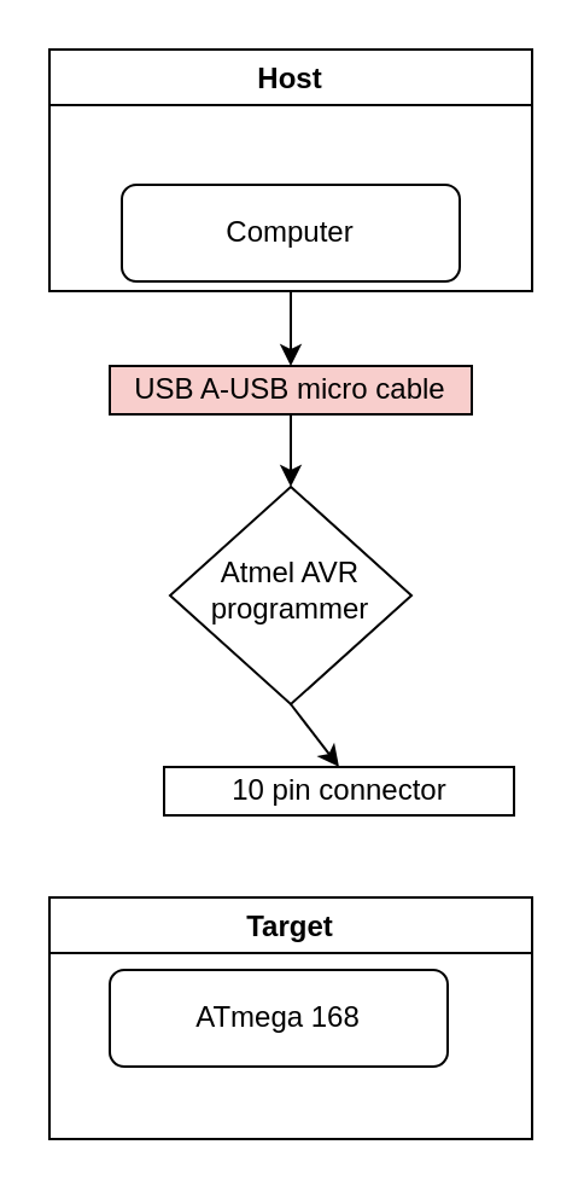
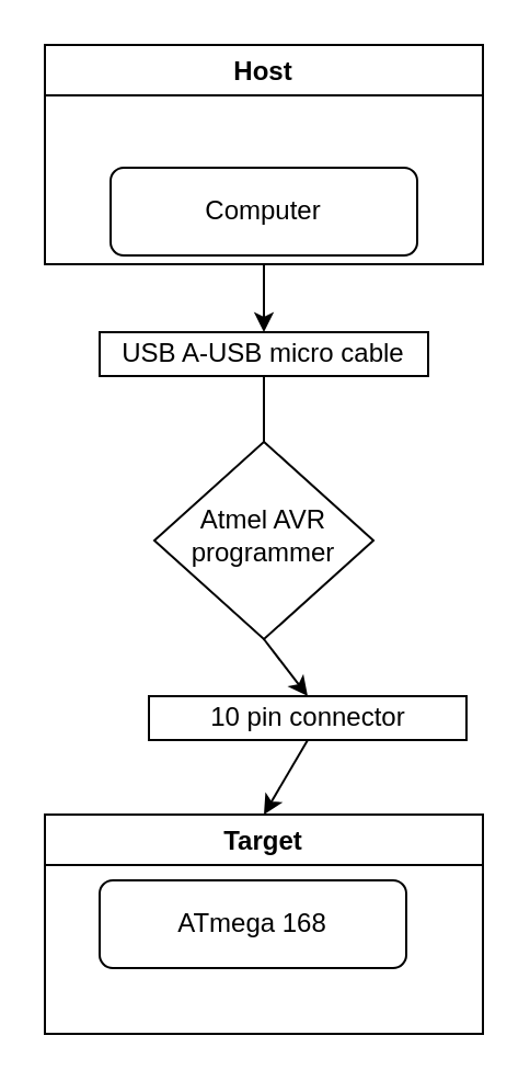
  <mxCell id="0" />
  <mxCell id="1" parent="0" />
  <mxCell id="2" value="Atmel AVR programmer" style="rhombus;whiteSpace=wrap;html=1;shadow=0;fontFamily=Helvetica;fontSize=12;align=center;strokeWidth=1;spacing=6;spacingTop=-4;" parent="1" vertex="1"><mxGeometry x="70" y="201" width="100" height="90" as="geometry" /></mxCell>
  <mxCell id="3" value="10 pin connector" style="rounded=0;whiteSpace=wrap;html=1;" vertex="1" parent="1"><mxGeometry x="67.5" y="317" width="145" height="20" as="geometry" /></mxCell>
  <mxCell id="4" value="" style="endArrow=classic;html=1;rounded=0;exitX=0.5;exitY=1;exitDx=0;exitDy=0;entryX=0.5;entryY=0;entryDx=0;entryDy=0;" edge="1" parent="1" source="2" target="3"><mxGeometry width="50" height="50" relative="1" as="geometry"><mxPoint x="190" y="271" as="sourcePoint" /><mxPoint x="240" y="221" as="targetPoint" /></mxGeometry></mxCell>
+ <mxCell id="5" value="" style="endArrow=classic;html=1;rounded=0;entryX=0.5;entryY=0;entryDx=0;entryDy=0;exitX=0.5;exitY=1;exitDx=0;exitDy=0;" edge="1" parent="1" source="3" target="6"><mxGeometry width="50" height="50" relative="1" as="geometry"><mxPoint x="120" y="341" as="sourcePoint" /><mxPoint x="120" y="351" as="targetPoint" /></mxGeometry></mxCell>
  <mxCell id="6" value="Target" style="swimlane;" vertex="1" parent="1"><mxGeometry x="20" y="371" width="200" height="100" as="geometry" /></mxCell>
  <mxCell id="7" value="ATmega 168" style="rounded=1;whiteSpace=wrap;html=1;fontSize=12;glass=0;strokeWidth=1;shadow=0;" vertex="1" parent="6"><mxGeometry x="25" y="30" width="140" height="40" as="geometry" /></mxCell>
- <mxCell id="8" value="&lt;span&gt;USB A-USB micro cable&lt;/span&gt;" style="rounded=0;whiteSpace=wrap;html=1;fillColor=#f8cecc;" vertex="1" parent="1"><mxGeometry x="45" y="151" width="150" height="20" as="geometry" /></mxCell>
- <mxCell id="9" value="" style="endArrow=classic;html=1;rounded=0;exitX=0.5;exitY=1;exitDx=0;exitDy=0;entryX=0.5;entryY=0;entryDx=0;entryDy=0;" edge="1" parent="1" source="8" target="2"><mxGeometry width="50" height="50" relative="1" as="geometry"><mxPoint x="120" y="241" as="sourcePoint" /><mxPoint x="170" y="191" as="targetPoint" /></mxGeometry></mxCell>
+ <mxCell id="8" value="&lt;span&gt;USB A-USB micro cable&lt;/span&gt;" style="rounded=0;whiteSpace=wrap;html=1;" vertex="1" parent="1"><mxGeometry x="45" y="151" width="150" height="20" as="geometry" /></mxCell>
+ <mxCell id="9" value="" style="endArrow=none;html=1;rounded=0;exitX=0.5;exitY=1;exitDx=0;exitDy=0;entryX=0.5;entryY=0;entryDx=0;entryDy=0;" edge="1" parent="1" source="8" target="2"><mxGeometry width="50" height="50" relative="1" as="geometry"><mxPoint x="120" y="241" as="sourcePoint" /><mxPoint x="170" y="191" as="targetPoint" /></mxGeometry></mxCell>
  <mxCell id="10" value="" style="group" vertex="1" connectable="0" parent="1"><mxGeometry x="20" y="21" width="200" height="100" as="geometry" /></mxCell>
  <mxCell id="11" value="Computer" style="rounded=1;whiteSpace=wrap;html=1;fontSize=12;glass=0;strokeWidth=1;shadow=0;" parent="10" vertex="1"><mxGeometry x="30" y="55" width="140" height="40" as="geometry" /></mxCell>
  <mxCell id="12" value="Host" style="swimlane;" vertex="1" parent="10"><mxGeometry y="-1" width="200" height="100" as="geometry" /></mxCell>
  <mxCell id="13" value="" style="endArrow=classic;html=1;rounded=0;exitX=0.5;exitY=1;exitDx=0;exitDy=0;entryX=0.5;entryY=0;entryDx=0;entryDy=0;" edge="1" parent="1" source="12" target="8"><mxGeometry width="50" height="50" relative="1" as="geometry"><mxPoint x="130" y="191" as="sourcePoint" /><mxPoint x="130" y="211" as="targetPoint" /></mxGeometry></mxCell>
